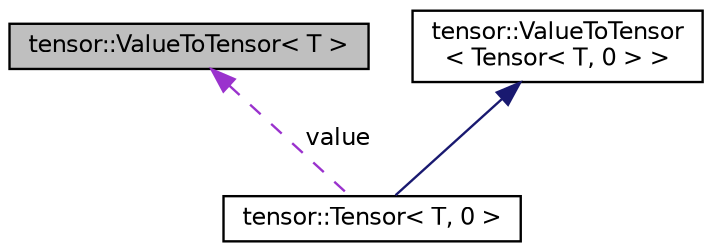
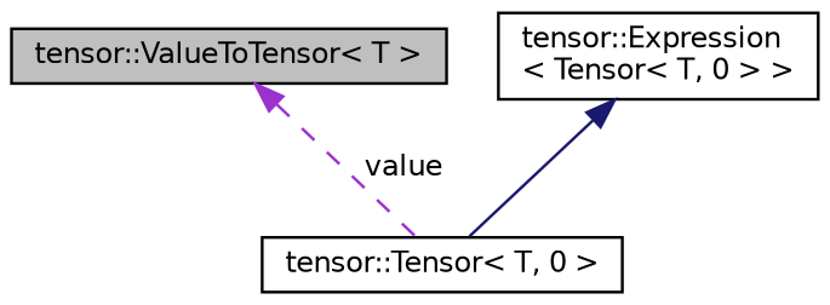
  digraph {
    node [color=black fillcolor=white fontname=Helvetica fontsize=10 shape=record style=filled]
    edge [dir=back fontname=Helvetica fontsize=10 labelfontname=Helvetica labelfontsize=10]
    n1 [fillcolor=grey75 fontcolor=black height=0.2 label="tensor::ValueToTensor\< T \>" width=0.4]
    n2 [height=0.2 label="tensor::Tensor\< T, 0 \>" width=0.4]
-   n3 [height=0.2 label="tensor::ValueToTensor\l\< Tensor\< T, 0 \> \>" width=0.4]
+   n3 [height=0.2 label="tensor::Expression\l\< Tensor\< T, 0 \> \>" width=0.4]
    n1 -> n2 [color=darkorchid3 label=" value" style=dashed]
    n3 -> n2 [color=midnightblue style=solid]
  }
